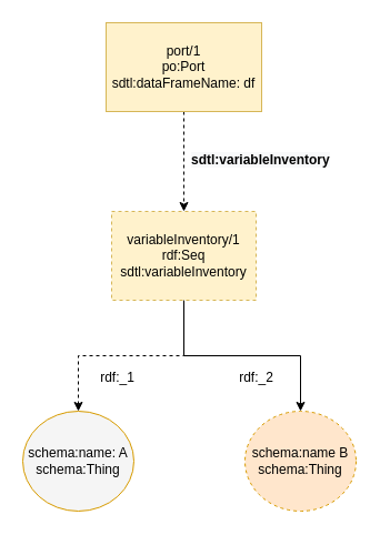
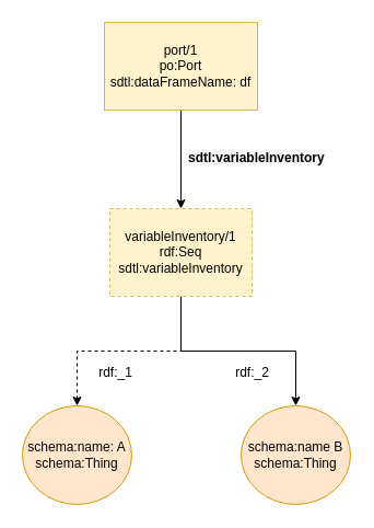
  <mxCell id="0" />
  <mxCell id="1" parent="0" />
- <mxCell id="2" value="" style="edgeStyle=orthogonalEdgeStyle;rounded=0;orthogonalLoop=1;jettySize=auto;html=1;entryX=0.5;entryY=0;entryDx=0;entryDy=0;dashed=1;" parent="1" source="3" target="6" edge="1"><mxGeometry relative="1" as="geometry"><mxPoint x="190" y="180" as="targetPoint" /></mxGeometry></mxCell>
+ <mxCell id="2" value="" style="edgeStyle=orthogonalEdgeStyle;rounded=0;orthogonalLoop=1;jettySize=auto;html=1;entryX=0.5;entryY=0;entryDx=0;entryDy=0;" parent="1" source="3" target="6" edge="1"><mxGeometry relative="1" as="geometry"><mxPoint x="190" y="180" as="targetPoint" /></mxGeometry></mxCell>
  <mxCell id="3" value="port/1&lt;br&gt;po:Port&lt;br&gt;sdtl:dataFrameName: df" style="whiteSpace=wrap;html=1;aspect=fixed;fillColor=#fff2cc;strokeColor=#d6b656;" parent="1" vertex="1"><mxGeometry x="95" y="20" width="140" height="80" as="geometry" /></mxCell>
  <mxCell id="4" style="edgeStyle=orthogonalEdgeStyle;rounded=0;orthogonalLoop=1;jettySize=auto;html=1;exitX=0.5;exitY=1;exitDx=0;exitDy=0;dashed=1;" parent="1" source="6" target="8" edge="1"><mxGeometry relative="1" as="geometry" /></mxCell>
  <mxCell id="5" style="edgeStyle=orthogonalEdgeStyle;rounded=0;orthogonalLoop=1;jettySize=auto;html=1;exitX=0.5;exitY=1;exitDx=0;exitDy=0;" parent="1" source="6" target="9" edge="1"><mxGeometry relative="1" as="geometry" /></mxCell>
  <mxCell id="6" value="variableInventory/1&lt;br&gt;rdf:Seq&lt;br&gt;sdtl:variableInventory" style="whiteSpace=wrap;html=1;aspect=fixed;fillColor=#fff2cc;strokeColor=#d6b656;dashed=1;" parent="1" vertex="1"><mxGeometry x="100" y="190" width="130" height="80" as="geometry" /></mxCell>
  <mxCell id="7" value="&lt;span style=&quot;color: rgb(0 , 0 , 0) ; font-family: &amp;#34;helvetica&amp;#34; ; font-size: 12px ; font-style: normal ; letter-spacing: normal ; text-align: center ; text-indent: 0px ; text-transform: none ; word-spacing: 0px ; background-color: rgb(248 , 249 , 250) ; display: inline ; float: none&quot;&gt;&lt;b&gt;sdtl:variableInventory&lt;/b&gt;&lt;/span&gt;" style="text;whiteSpace=wrap;html=1;" parent="1" vertex="1"><mxGeometry x="170" y="130" width="120" height="30" as="geometry" /></mxCell>
- <mxCell id="8" value="schema:name: A&lt;br&gt;schema:Thing" style="ellipse;whiteSpace=wrap;html=1;aspect=fixed;fillColor=#f5f5f5;strokeColor=#d79b00;" parent="1" vertex="1"><mxGeometry x="20" y="370" width="100" height="90" as="geometry" /></mxCell>
- <mxCell id="9" value="schema:name B&lt;br&gt;&lt;span&gt;schema:Thing&lt;/span&gt;" style="ellipse;whiteSpace=wrap;html=1;aspect=fixed;fillColor=#ffe6cc;strokeColor=#d79b00;dashed=1;" parent="1" vertex="1"><mxGeometry x="220" y="370" width="100" height="90" as="geometry" /></mxCell>
+ <mxCell id="8" value="schema:name: A&lt;br&gt;schema:Thing" style="ellipse;whiteSpace=wrap;html=1;aspect=fixed;fillColor=#ffe6cc;strokeColor=#d79b00;" parent="1" vertex="1"><mxGeometry x="20" y="370" width="100" height="90" as="geometry" /></mxCell>
+ <mxCell id="9" value="schema:name B&lt;br&gt;&lt;span&gt;schema:Thing&lt;/span&gt;" style="ellipse;whiteSpace=wrap;html=1;aspect=fixed;fillColor=#ffe6cc;strokeColor=#d79b00;" parent="1" vertex="1"><mxGeometry x="220" y="370" width="100" height="90" as="geometry" /></mxCell>
  <mxCell id="10" value="rdf:_1" style="text;html=1;align=center;verticalAlign=middle;resizable=0;points=[];autosize=1;" parent="1" vertex="1"><mxGeometry x="80" y="330" width="50" height="20" as="geometry" /></mxCell>
  <mxCell id="11" value="rdf:_2" style="text;html=1;align=center;verticalAlign=middle;resizable=0;points=[];autosize=1;" parent="1" vertex="1"><mxGeometry x="205" y="330" width="50" height="20" as="geometry" /></mxCell>
